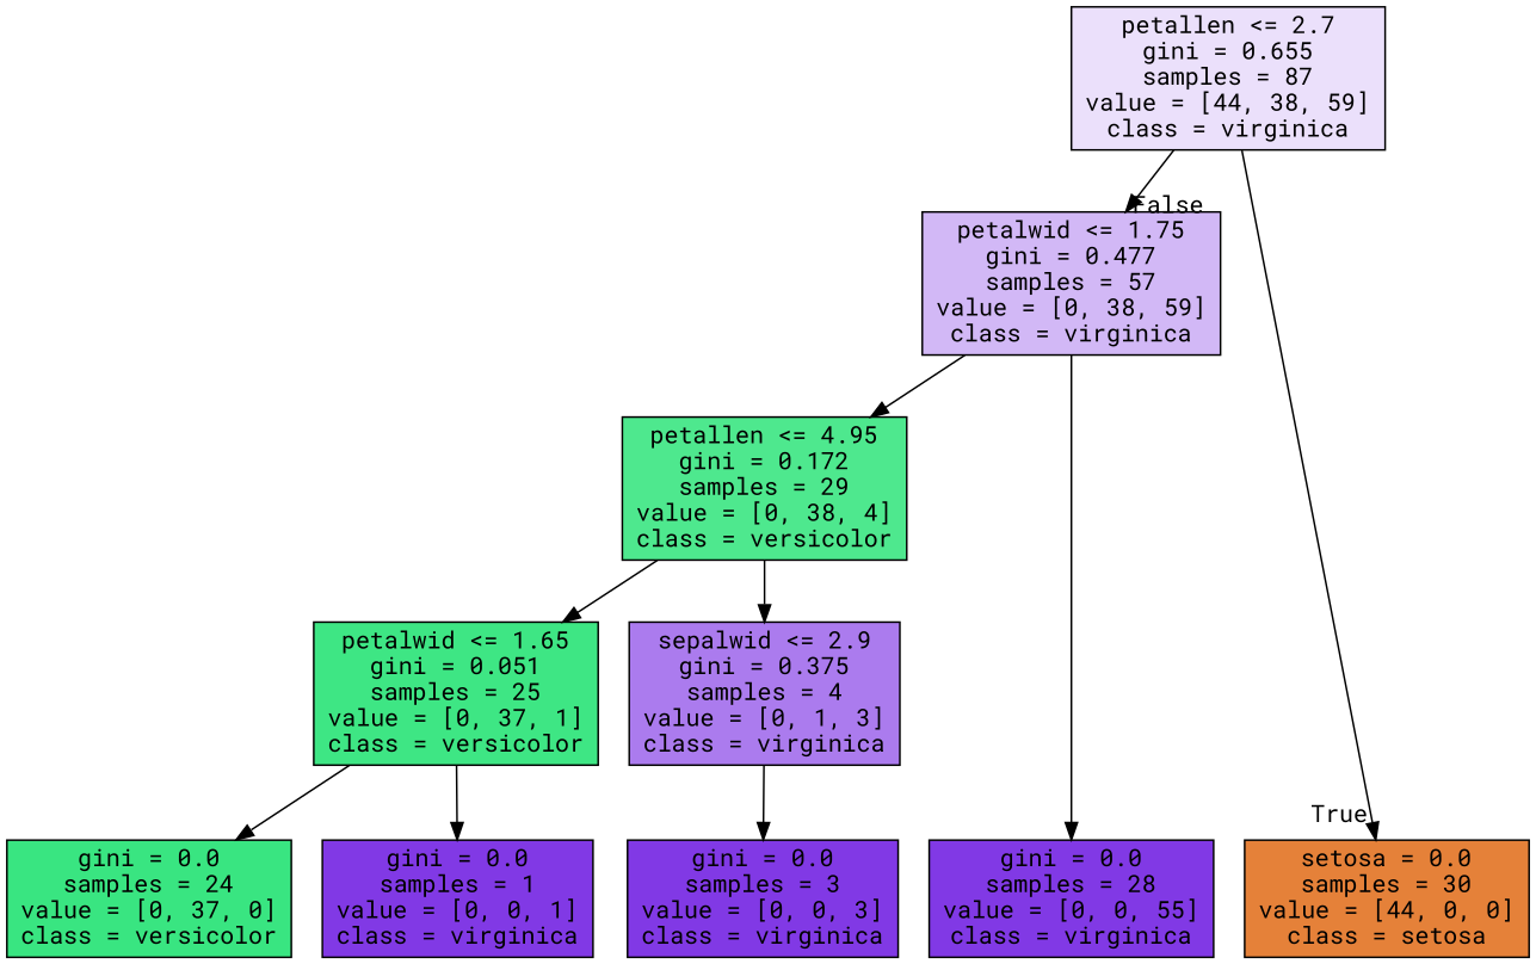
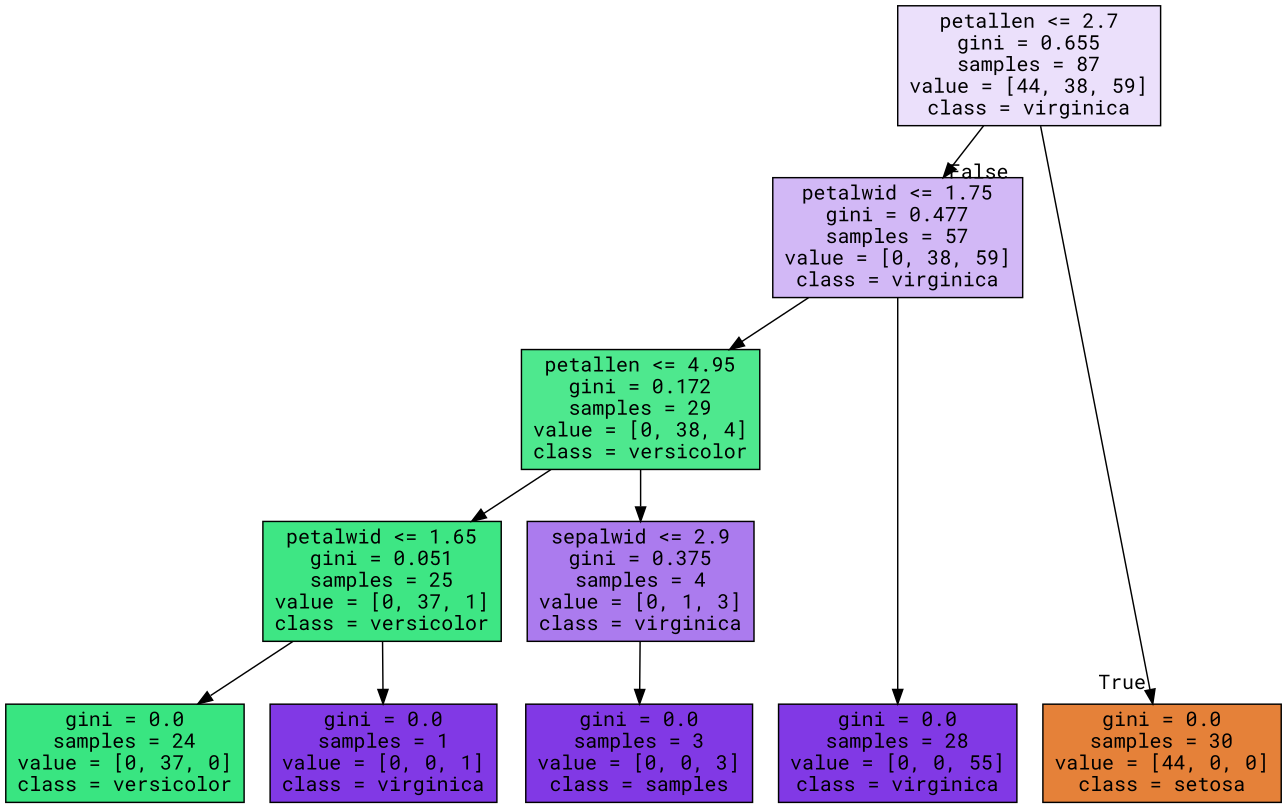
  digraph {
    fontname="Roboto Mono"
    ranksep=equally
    splines=polyline
    node [color=black fillcolor="#8139e5ff" fontname="Roboto Mono" shape=box style=filled]
    edge [fontname="Roboto Mono"]
    n1 [fillcolor="#8139e527" label="petallen <= 2.7\ngini = 0.655\nsamples = 87\nvalue = [44, 38, 59]\nclass = virginica"]
    n2 [fillcolor="#8139e55b" label="petalwid <= 1.75\ngini = 0.477\nsamples = 57\nvalue = [0, 38, 59]\nclass = virginica"]
    n3 [fillcolor="#39e581e4" label="petallen <= 4.95\ngini = 0.172\nsamples = 29\nvalue = [0, 38, 4]\nclass = versicolor"]
    n4 [fillcolor="#39e581f8" label="petalwid <= 1.65\ngini = 0.051\nsamples = 25\nvalue = [0, 37, 1]\nclass = versicolor"]
    n5 [fillcolor="#8139e5aa" label="sepalwid <= 2.9\ngini = 0.375\nsamples = 4\nvalue = [0, 1, 3]\nclass = virginica"]
-   n6 [fillcolor="#e58139ff" label="setosa = 0.0\nsamples = 30\nvalue = [44, 0, 0]\nclass = setosa"]
+   n6 [fillcolor="#e58139ff" label="gini = 0.0\nsamples = 30\nvalue = [44, 0, 0]\nclass = setosa"]
    n7 [fillcolor="#39e581ff" label="gini = 0.0\nsamples = 24\nvalue = [0, 37, 0]\nclass = versicolor"]
    n8 [label="gini = 0.0\nsamples = 1\nvalue = [0, 0, 1]\nclass = virginica"]
-   n9 [label="gini = 0.0\nsamples = 3\nvalue = [0, 0, 3]\nclass = virginica"]
+   n9 [label="gini = 0.0\nsamples = 3\nvalue = [0, 0, 3]\nclass = samples"]
    n10 [label="gini = 0.0\nsamples = 28\nvalue = [0, 0, 55]\nclass = virginica"]
    subgraph sub_1 {
      rank=same
      n1
    }
    subgraph sub_2 {
      rank=same
      n2
    }
    subgraph sub_3 {
      rank=same
      n3
    }
    subgraph sub_4 {
      rank=same
      n4
      n5
    }
    subgraph sub_5 {
      rank=same
      n6
      n7
      n8
      n9
      n10
    }
    n1 -> n2 [headlabel=False labelangle=-45 labeldistance=2.5]
    n1 -> n6 [headlabel=True labelangle=45 labeldistance=2.5]
    n2 -> n3
    n2 -> n10
    n3 -> n4
    n3 -> n5
    n4 -> n7
    n4 -> n8
    n5 -> n9
  }
